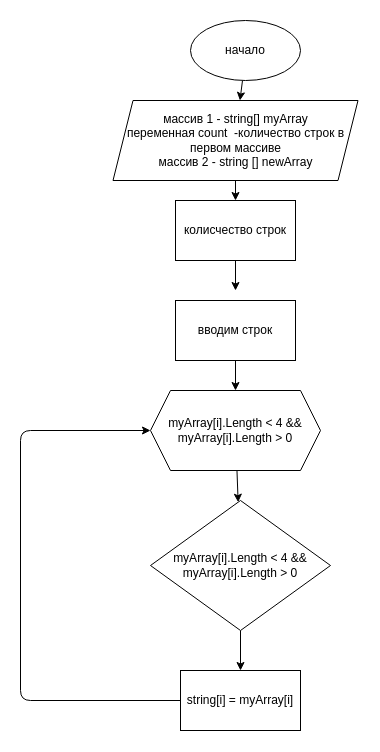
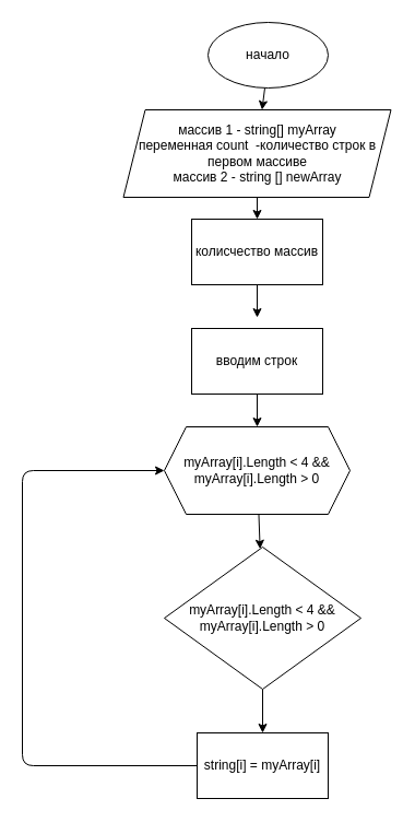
  <mxCell id="0" />
  <mxCell id="1" parent="0" />
  <mxCell id="2" value="" style="edgeStyle=none;html=1;" edge="1" parent="1" source="3" target="5"><mxGeometry relative="1" as="geometry" /></mxCell>
  <mxCell id="3" value="начало" style="ellipse;whiteSpace=wrap;html=1;" vertex="1" parent="1"><mxGeometry x="190" y="20" width="110" height="60" as="geometry" /></mxCell>
  <mxCell id="4" value="" style="edgeStyle=none;html=1;" edge="1" parent="1" source="5" target="7"><mxGeometry relative="1" as="geometry" /></mxCell>
  <mxCell id="5" value="массив 1 - string[] myArray&lt;br&gt;переменная count&amp;nbsp; -количество строк в первом массиве&lt;br&gt;массив 2 - string [] newArray" style="shape=parallelogram;perimeter=parallelogramPerimeter;whiteSpace=wrap;html=1;fixedSize=1;" vertex="1" parent="1"><mxGeometry x="112.5" y="100" width="245" height="80" as="geometry" /></mxCell>
  <mxCell id="6" style="edgeStyle=none;html=1;" edge="1" parent="1" source="7"><mxGeometry relative="1" as="geometry"><mxPoint x="235" y="290" as="targetPoint" /></mxGeometry></mxCell>
- <mxCell id="7" value="колисчество строк" style="whiteSpace=wrap;html=1;" vertex="1" parent="1"><mxGeometry x="175" y="200" width="120" height="60" as="geometry" /></mxCell>
+ <mxCell id="7" value="колисчество массив" style="whiteSpace=wrap;html=1;" vertex="1" parent="1"><mxGeometry x="175" y="200" width="120" height="60" as="geometry" /></mxCell>
  <mxCell id="8" value="" style="edgeStyle=none;html=1;" edge="1" parent="1" source="9" target="11"><mxGeometry relative="1" as="geometry" /></mxCell>
  <mxCell id="9" value="вводим строк" style="whiteSpace=wrap;html=1;" vertex="1" parent="1"><mxGeometry x="175" y="300" width="120" height="60" as="geometry" /></mxCell>
  <mxCell id="10" value="" style="edgeStyle=none;html=1;" edge="1" parent="1" source="11" target="13"><mxGeometry relative="1" as="geometry" /></mxCell>
  <mxCell id="11" value="myArray[i].Length &amp;lt; 4 &amp;amp;&amp;amp; myArray[i].Length &amp;gt; 0" style="shape=hexagon;perimeter=hexagonPerimeter2;whiteSpace=wrap;html=1;fixedSize=1;" vertex="1" parent="1"><mxGeometry x="150" y="390" width="170" height="80" as="geometry" /></mxCell>
  <mxCell id="12" value="" style="edgeStyle=none;html=1;" edge="1" parent="1" source="13" target="15"><mxGeometry relative="1" as="geometry" /></mxCell>
  <mxCell id="13" value="&lt;span&gt;myArray[i].Length &amp;lt; 4 &amp;amp;&amp;amp; myArray[i].Length &amp;gt; 0&lt;/span&gt;" style="rhombus;whiteSpace=wrap;html=1;" vertex="1" parent="1"><mxGeometry x="150" y="500" width="180" height="130" as="geometry" /></mxCell>
  <mxCell id="14" style="edgeStyle=none;html=1;entryX=0;entryY=0.5;entryDx=0;entryDy=0;" edge="1" parent="1" source="15" target="11"><mxGeometry relative="1" as="geometry"><Array as="points"><mxPoint x="20" y="700" /><mxPoint x="20" y="430" /></Array></mxGeometry></mxCell>
  <mxCell id="15" value="string[i] = myArray[i]" style="whiteSpace=wrap;html=1;" vertex="1" parent="1"><mxGeometry x="180" y="670" width="120" height="60" as="geometry" /></mxCell>
